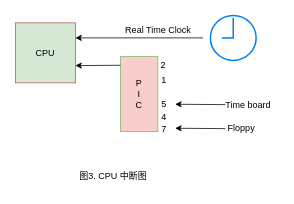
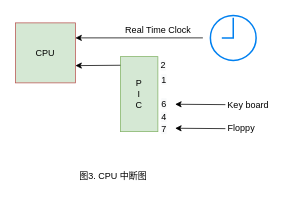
  <mxCell id="0" />
  <mxCell id="1" parent="0" />
  <mxCell id="2" value="CPU" style="whiteSpace=wrap;html=1;aspect=fixed;fillColor=#d5e8d4;strokeColor=#b85450;" vertex="1" parent="1"><mxGeometry x="20" y="30" width="80" height="80" as="geometry" /></mxCell>
- <mxCell id="3" value="P&lt;br&gt;I&lt;br&gt;C" style="rounded=0;whiteSpace=wrap;html=1;fillColor=#f8cecc;strokeColor=#82b366;" vertex="1" parent="1"><mxGeometry x="160" y="75" width="50" height="100" as="geometry" /></mxCell>
+ <mxCell id="3" value="P&lt;br&gt;I&lt;br&gt;C" style="rounded=0;whiteSpace=wrap;html=1;fillColor=#d5e8d4;strokeColor=#82b366;" vertex="1" parent="1"><mxGeometry x="160" y="75" width="50" height="100" as="geometry" /></mxCell>
  <mxCell id="4" value="" style="endArrow=classic;html=1;rounded=0;exitX=0;exitY=0.125;exitDx=0;exitDy=0;exitPerimeter=0;entryX=1;entryY=0.5;entryDx=0;entryDy=0;" edge="1" parent="1"><mxGeometry width="50" height="50" relative="1" as="geometry"><mxPoint x="160" y="86.5" as="sourcePoint" /><mxPoint x="100" y="87" as="targetPoint" /></mxGeometry></mxCell>
  <mxCell id="5" value="" style="endArrow=classic;html=1;rounded=0;entryX=1;entryY=0.25;entryDx=0;entryDy=0;" edge="1" parent="1" target="2"><mxGeometry width="50" height="50" relative="1" as="geometry"><mxPoint x="270" y="50" as="sourcePoint" /><mxPoint x="260" y="-140" as="targetPoint" /></mxGeometry></mxCell>
  <mxCell id="6" value="" style="html=1;verticalLabelPosition=bottom;align=center;labelBackgroundColor=#ffffff;verticalAlign=top;strokeWidth=2;strokeColor=#0080F0;shadow=0;dashed=0;shape=mxgraph.ios7.icons.clock;" vertex="1" parent="1"><mxGeometry x="280" y="20" width="61" height="60" as="geometry" /></mxCell>
  <mxCell id="7" value="Real Time Clock" style="text;html=1;align=center;verticalAlign=middle;resizable=0;points=[];autosize=1;strokeColor=none;fillColor=none;" vertex="1" parent="1"><mxGeometry x="155" y="25" width="110" height="30" as="geometry" /></mxCell>
  <mxCell id="8" value="&lt;meta charset=&quot;utf-8&quot;&gt;&lt;span style=&quot;color: rgb(0, 0, 0); font-family: Helvetica; font-size: 12px; font-style: normal; font-variant-ligatures: normal; font-variant-caps: normal; font-weight: 400; letter-spacing: normal; orphans: 2; text-align: center; text-indent: 0px; text-transform: none; widows: 2; word-spacing: 0px; -webkit-text-stroke-width: 0px; background-color: rgb(248, 249, 250); text-decoration-thickness: initial; text-decoration-style: initial; text-decoration-color: initial; float: none; display: inline !important;&quot;&gt;2&lt;/span&gt;" style="text;html=1;align=center;verticalAlign=middle;resizable=0;points=[];autosize=1;strokeColor=none;fillColor=none;" vertex="1" parent="1"><mxGeometry x="202" y="72" width="30" height="30" as="geometry" /></mxCell>
  <mxCell id="9" value="&lt;span style=&quot;color: rgb(0, 0, 0); font-family: Helvetica; font-size: 12px; font-style: normal; font-variant-ligatures: normal; font-variant-caps: normal; font-weight: 400; letter-spacing: normal; orphans: 2; text-align: center; text-indent: 0px; text-transform: none; widows: 2; word-spacing: 0px; -webkit-text-stroke-width: 0px; background-color: rgb(248, 249, 250); text-decoration-thickness: initial; text-decoration-style: initial; text-decoration-color: initial; float: none; display: inline !important;&quot;&gt;1&lt;/span&gt;" style="text;html=1;align=center;verticalAlign=middle;resizable=0;points=[];autosize=1;strokeColor=none;fillColor=none;" vertex="1" parent="1"><mxGeometry x="203" y="91" width="30" height="30" as="geometry" /></mxCell>
- <mxCell id="10" value="&lt;span style=&quot;color: rgb(0, 0, 0); font-family: Helvetica; font-size: 12px; font-style: normal; font-variant-ligatures: normal; font-variant-caps: normal; font-weight: 400; letter-spacing: normal; orphans: 2; text-align: center; text-indent: 0px; text-transform: none; widows: 2; word-spacing: 0px; -webkit-text-stroke-width: 0px; background-color: rgb(248, 249, 250); text-decoration-thickness: initial; text-decoration-style: initial; text-decoration-color: initial; float: none; display: inline !important;&quot;&gt;5&lt;/span&gt;" style="text;html=1;align=center;verticalAlign=middle;resizable=0;points=[];autosize=1;strokeColor=none;fillColor=none;" vertex="1" parent="1"><mxGeometry x="203" y="123" width="30" height="30" as="geometry" /></mxCell>
+ <mxCell id="10" value="&lt;span style=&quot;color: rgb(0, 0, 0); font-family: Helvetica; font-size: 12px; font-style: normal; font-variant-ligatures: normal; font-variant-caps: normal; font-weight: 400; letter-spacing: normal; orphans: 2; text-align: center; text-indent: 0px; text-transform: none; widows: 2; word-spacing: 0px; -webkit-text-stroke-width: 0px; background-color: rgb(248, 249, 250); text-decoration-thickness: initial; text-decoration-style: initial; text-decoration-color: initial; float: none; display: inline !important;&quot;&gt;6&lt;/span&gt;" style="text;html=1;align=center;verticalAlign=middle;resizable=0;points=[];autosize=1;strokeColor=none;fillColor=none;" vertex="1" parent="1"><mxGeometry x="203" y="123" width="30" height="30" as="geometry" /></mxCell>
  <mxCell id="11" value="&lt;span style=&quot;color: rgb(0, 0, 0); font-family: Helvetica; font-size: 12px; font-style: normal; font-variant-ligatures: normal; font-variant-caps: normal; font-weight: 400; letter-spacing: normal; orphans: 2; text-align: center; text-indent: 0px; text-transform: none; widows: 2; word-spacing: 0px; -webkit-text-stroke-width: 0px; background-color: rgb(248, 249, 250); text-decoration-thickness: initial; text-decoration-style: initial; text-decoration-color: initial; float: none; display: inline !important;&quot;&gt;4&lt;/span&gt;" style="text;html=1;align=center;verticalAlign=middle;resizable=0;points=[];autosize=1;strokeColor=none;fillColor=none;" vertex="1" parent="1"><mxGeometry x="203" y="141" width="30" height="30" as="geometry" /></mxCell>
  <mxCell id="12" value="&lt;span style=&quot;color: rgb(0, 0, 0); font-family: Helvetica; font-size: 12px; font-style: normal; font-variant-ligatures: normal; font-variant-caps: normal; font-weight: 400; letter-spacing: normal; orphans: 2; text-align: center; text-indent: 0px; text-transform: none; widows: 2; word-spacing: 0px; -webkit-text-stroke-width: 0px; background-color: rgb(248, 249, 250); text-decoration-thickness: initial; text-decoration-style: initial; text-decoration-color: initial; float: none; display: inline !important;&quot;&gt;7&lt;/span&gt;" style="text;html=1;align=center;verticalAlign=middle;resizable=0;points=[];autosize=1;strokeColor=none;fillColor=none;" vertex="1" parent="1"><mxGeometry x="203" y="157" width="30" height="30" as="geometry" /></mxCell>
  <mxCell id="13" value="" style="endArrow=classic;html=1;rounded=0;entryX=1;entryY=0.517;entryDx=0;entryDy=0;entryPerimeter=0;" edge="1" parent="1" target="10"><mxGeometry width="50" height="50" relative="1" as="geometry"><mxPoint x="300" y="139" as="sourcePoint" /><mxPoint x="460" y="160" as="targetPoint" /></mxGeometry></mxCell>
- <mxCell id="14" value="Time board" style="text;html=1;align=center;verticalAlign=middle;resizable=0;points=[];autosize=1;strokeColor=none;fillColor=none;" vertex="1" parent="1"><mxGeometry x="290" y="125" width="80" height="30" as="geometry" /></mxCell>
+ <mxCell id="14" value="Key board" style="text;html=1;align=center;verticalAlign=middle;resizable=0;points=[];autosize=1;strokeColor=none;fillColor=none;" vertex="1" parent="1"><mxGeometry x="290" y="125" width="80" height="30" as="geometry" /></mxCell>
  <mxCell id="15" value="" style="endArrow=classic;html=1;rounded=0;entryX=1;entryY=0.517;entryDx=0;entryDy=0;entryPerimeter=0;" edge="1" parent="1"><mxGeometry width="50" height="50" relative="1" as="geometry"><mxPoint x="300" y="171" as="sourcePoint" /><mxPoint x="233" y="170.51" as="targetPoint" /></mxGeometry></mxCell>
  <mxCell id="16" value="Floppy" style="text;html=1;align=center;verticalAlign=middle;resizable=0;points=[];autosize=1;strokeColor=none;fillColor=none;" vertex="1" parent="1"><mxGeometry x="291" y="156" width="60" height="30" as="geometry" /></mxCell>
  <mxCell id="17" value="图3. CPU 中断图" style="text;html=1;align=center;verticalAlign=middle;resizable=0;points=[];autosize=1;strokeColor=none;fillColor=none;" vertex="1" parent="1"><mxGeometry x="95" y="220" width="110" height="30" as="geometry" /></mxCell>
